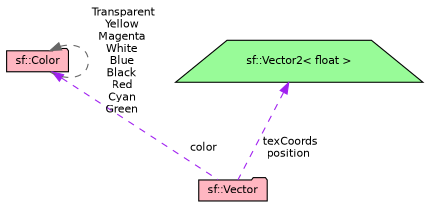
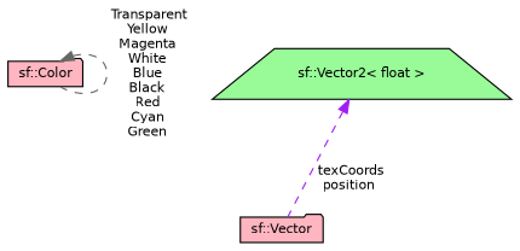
  digraph {
    node [color=black fillcolor=lightpink fontname=Helvetica fontsize=10 shape=folder style=filled]
    edge [color=purple dir=back fontname=Helvetica fontsize=10 labelfontname=Helvetica labelfontsize=10 style=dashed]
    n1 [fontcolor=black height=0.2 label="sf::Vector" width=0.4]
    n2 [height=0.2 label="sf::Color" width=0.4]
    n3 [fillcolor=palegreen height=0.2 label="sf::Vector2\< float \>" shape=trapezium width=0.4]
-   n2 -> n1 [label=" color"]
    n2 -> n2 [color=gray40 label=" Transparent\nYellow\nMagenta\nWhite\nBlue\nBlack\nRed\nCyan\nGreen"]
    n3 -> n1 [label=" texCoords\nposition"]
  }
